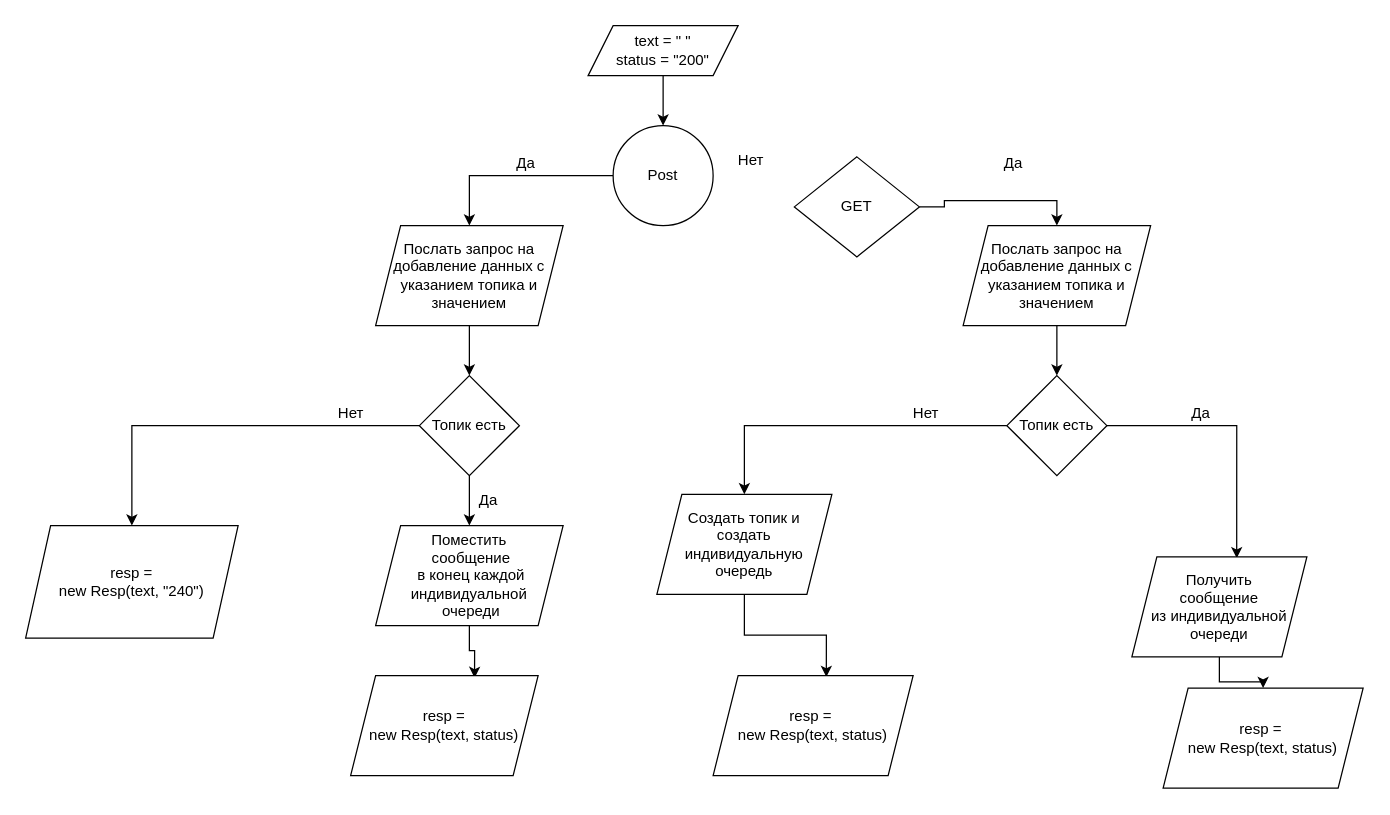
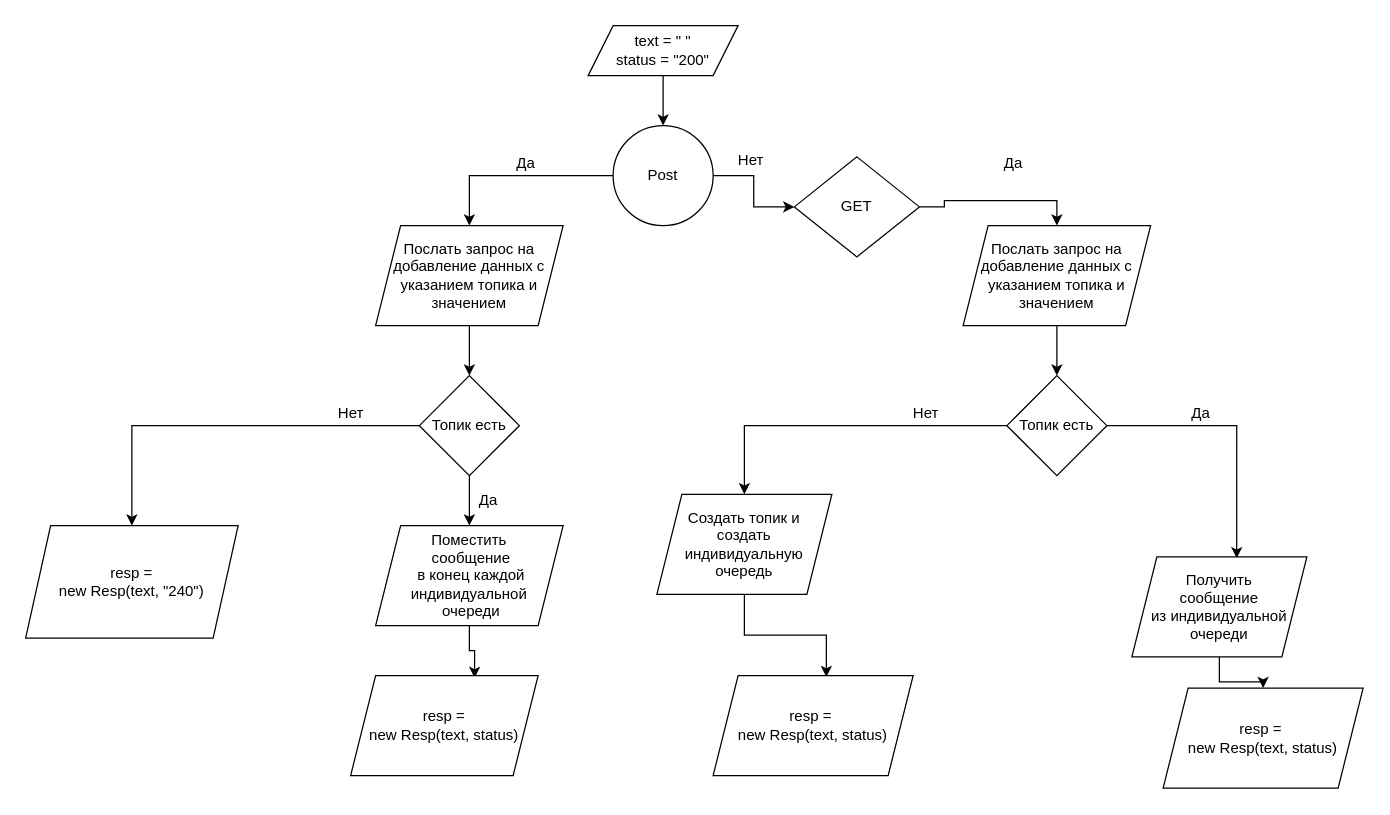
  <mxCell id="0" />
  <mxCell id="1" parent="0" />
  <mxCell id="2" style="edgeStyle=orthogonalEdgeStyle;rounded=0;orthogonalLoop=1;jettySize=auto;html=1;entryX=0.5;entryY=0;entryDx=0;entryDy=0;" edge="1" parent="1" source="3" target="6"><mxGeometry relative="1" as="geometry" /></mxCell>
  <mxCell id="3" value="text = &quot; &quot;&lt;br&gt;status = &quot;200&quot;" style="shape=parallelogram;perimeter=parallelogramPerimeter;whiteSpace=wrap;html=1;fixedSize=1;" vertex="1" parent="1"><mxGeometry x="470" y="20" width="120" height="40" as="geometry" /></mxCell>
  <mxCell id="4" value="" style="edgeStyle=orthogonalEdgeStyle;rounded=0;orthogonalLoop=1;jettySize=auto;html=1;entryX=0.5;entryY=0;entryDx=0;entryDy=0;" edge="1" parent="1" source="6" target="12"><mxGeometry relative="1" as="geometry"><mxPoint x="370" y="140" as="targetPoint" /></mxGeometry></mxCell>
+ <mxCell id="5" value="" style="edgeStyle=orthogonalEdgeStyle;rounded=0;orthogonalLoop=1;jettySize=auto;html=1;" edge="1" parent="1" source="6" target="21"><mxGeometry relative="1" as="geometry" /></mxCell>
  <mxCell id="6" value="Post" style="ellipse;whiteSpace=wrap;html=1;" vertex="1" parent="1"><mxGeometry x="490" y="100" width="80" height="80" as="geometry" /></mxCell>
  <mxCell id="7" value="" style="edgeStyle=orthogonalEdgeStyle;rounded=0;orthogonalLoop=1;jettySize=auto;html=1;" edge="1" parent="1"><mxGeometry relative="1" as="geometry"><mxPoint x="365" y="140" as="sourcePoint" /><mxPoint x="365" y="140" as="targetPoint" /></mxGeometry></mxCell>
  <mxCell id="8" style="edgeStyle=orthogonalEdgeStyle;rounded=0;orthogonalLoop=1;jettySize=auto;html=1;entryX=0.661;entryY=0.023;entryDx=0;entryDy=0;entryPerimeter=0;" edge="1" parent="1" source="9" target="11"><mxGeometry relative="1" as="geometry" /></mxCell>
  <mxCell id="9" value="Поместить&lt;br&gt;&amp;nbsp;сообщение&lt;br&gt;&amp;nbsp;в конец каждой индивидуальной&lt;br&gt;&amp;nbsp;очереди" style="shape=parallelogram;perimeter=parallelogramPerimeter;whiteSpace=wrap;html=1;fixedSize=1;" vertex="1" parent="1"><mxGeometry x="300" y="420" width="150" height="80" as="geometry" /></mxCell>
  <mxCell id="10" value="Да" style="text;html=1;align=center;verticalAlign=middle;resizable=0;points=[];autosize=1;strokeColor=none;fillColor=none;" vertex="1" parent="1"><mxGeometry x="405" y="120" width="30" height="20" as="geometry" /></mxCell>
  <mxCell id="11" value="resp = &lt;br&gt;new Resp(text, status)" style="shape=parallelogram;perimeter=parallelogramPerimeter;whiteSpace=wrap;html=1;fixedSize=1;" vertex="1" parent="1"><mxGeometry x="280" y="540" width="150" height="80" as="geometry" /></mxCell>
  <mxCell id="12" value="Послать запрос на добавление данных с указанием топика и значением" style="shape=parallelogram;perimeter=parallelogramPerimeter;whiteSpace=wrap;html=1;fixedSize=1;" vertex="1" parent="1"><mxGeometry x="300" y="180" width="150" height="80" as="geometry" /></mxCell>
  <mxCell id="13" style="edgeStyle=orthogonalEdgeStyle;rounded=0;orthogonalLoop=1;jettySize=auto;html=1;" edge="1" parent="1" source="12"><mxGeometry relative="1" as="geometry"><mxPoint x="375" y="260" as="sourcePoint" /><mxPoint x="375" as="targetPoint" y="300" /></mxGeometry></mxCell>
  <mxCell id="14" value="" style="edgeStyle=orthogonalEdgeStyle;rounded=0;orthogonalLoop=1;jettySize=auto;html=1;" edge="1" parent="1" source="16"><mxGeometry relative="1" as="geometry"><mxPoint x="375" y="420" as="targetPoint" /></mxGeometry></mxCell>
  <mxCell id="15" style="edgeStyle=orthogonalEdgeStyle;rounded=0;orthogonalLoop=1;jettySize=auto;html=1;" edge="1" parent="1" source="16" target="18"><mxGeometry relative="1" as="geometry" /></mxCell>
  <mxCell id="16" value="Топик есть" style="rhombus;whiteSpace=wrap;html=1;" vertex="1" parent="1"><mxGeometry x="335" width="80" height="80" as="geometry" y="300" /></mxCell>
  <mxCell id="17" value="Да" style="text;html=1;align=center;verticalAlign=middle;resizable=0;points=[];autosize=1;strokeColor=none;fillColor=none;" vertex="1" parent="1"><mxGeometry x="375" y="390" width="30" height="20" as="geometry" /></mxCell>
  <mxCell id="18" value="resp = &lt;br&gt;new Resp(text, &quot;240&quot;)" style="shape=parallelogram;perimeter=parallelogramPerimeter;whiteSpace=wrap;html=1;fixedSize=1;" vertex="1" parent="1"><mxGeometry x="20" y="420" width="170" height="90" as="geometry" /></mxCell>
  <mxCell id="19" value="Нет" style="text;html=1;align=center;verticalAlign=middle;resizable=0;points=[];autosize=1;strokeColor=none;fillColor=none;" vertex="1" parent="1"><mxGeometry x="260" y="320" width="40" height="20" as="geometry" /></mxCell>
  <mxCell id="20" style="edgeStyle=orthogonalEdgeStyle;rounded=0;orthogonalLoop=1;jettySize=auto;html=1;entryX=0.5;entryY=0;entryDx=0;entryDy=0;" edge="1" parent="1" source="21" target="25"><mxGeometry relative="1" as="geometry"><mxPoint x="869.96" y="180" as="targetPoint" /></mxGeometry></mxCell>
  <mxCell id="21" value="GET" style="rhombus;whiteSpace=wrap;html=1;" vertex="1" parent="1"><mxGeometry x="635" y="125" width="100" height="80" as="geometry" /></mxCell>
  <mxCell id="22" value="&lt;br&gt;Нет" style="text;html=1;align=center;verticalAlign=middle;resizable=0;points=[];autosize=1;strokeColor=none;fillColor=none;" vertex="1" parent="1"><mxGeometry x="580" y="105" width="40" height="30" as="geometry" /></mxCell>
  <mxCell id="23" value="Да" style="text;html=1;align=center;verticalAlign=middle;resizable=0;points=[];autosize=1;strokeColor=none;fillColor=none;" vertex="1" parent="1"><mxGeometry x="795" y="120" width="30" height="20" as="geometry" /></mxCell>
  <mxCell id="24" value="" style="edgeStyle=orthogonalEdgeStyle;rounded=0;orthogonalLoop=1;jettySize=auto;html=1;entryX=0.5;entryY=0;entryDx=0;entryDy=0;" edge="1" parent="1" source="25" target="28"><mxGeometry relative="1" as="geometry"><mxPoint x="845" y="340" as="targetPoint" /></mxGeometry></mxCell>
  <mxCell id="25" value="Послать запрос на добавление данных с указанием топика и значением" style="shape=parallelogram;perimeter=parallelogramPerimeter;whiteSpace=wrap;html=1;fixedSize=1;" vertex="1" parent="1"><mxGeometry x="770" y="180" width="150" height="80" as="geometry" /></mxCell>
  <mxCell id="26" style="edgeStyle=orthogonalEdgeStyle;rounded=0;orthogonalLoop=1;jettySize=auto;html=1;entryX=0.5;entryY=0;entryDx=0;entryDy=0;" edge="1" parent="1" source="28" target="30"><mxGeometry relative="1" as="geometry" /></mxCell>
  <mxCell id="27" style="edgeStyle=orthogonalEdgeStyle;rounded=0;orthogonalLoop=1;jettySize=auto;html=1;entryX=0.599;entryY=0.013;entryDx=0;entryDy=0;entryPerimeter=0;" edge="1" parent="1" source="28" target="33"><mxGeometry relative="1" as="geometry" /></mxCell>
  <mxCell id="28" value="Топик есть" style="rhombus;whiteSpace=wrap;html=1;" vertex="1" parent="1"><mxGeometry x="805" width="80" height="80" as="geometry" y="300" /></mxCell>
  <mxCell id="29" style="edgeStyle=orthogonalEdgeStyle;rounded=0;orthogonalLoop=1;jettySize=auto;html=1;entryX=0.566;entryY=0.013;entryDx=0;entryDy=0;entryPerimeter=0;" edge="1" parent="1" source="30" target="36"><mxGeometry relative="1" as="geometry" /></mxCell>
  <mxCell id="30" value="Создать топик и &lt;br&gt;создать индивидуальную очередь" style="shape=parallelogram;perimeter=parallelogramPerimeter;whiteSpace=wrap;html=1;fixedSize=1;" vertex="1" parent="1"><mxGeometry x="525" y="395" width="140" height="80" as="geometry" /></mxCell>
  <mxCell id="31" value="Нет" style="text;html=1;align=center;verticalAlign=middle;resizable=0;points=[];autosize=1;strokeColor=none;fillColor=none;" vertex="1" parent="1"><mxGeometry x="720" y="320" width="40" height="20" as="geometry" /></mxCell>
  <mxCell id="32" style="edgeStyle=orthogonalEdgeStyle;rounded=0;orthogonalLoop=1;jettySize=auto;html=1;entryX=0.5;entryY=0;entryDx=0;entryDy=0;" edge="1" parent="1" source="33" target="34"><mxGeometry relative="1" as="geometry" /></mxCell>
  <mxCell id="33" value="Получить &lt;br&gt;сообщение &lt;br&gt;из индивидуальной очереди" style="shape=parallelogram;perimeter=parallelogramPerimeter;whiteSpace=wrap;html=1;fixedSize=1;" vertex="1" parent="1"><mxGeometry x="905" y="445" width="140" height="80" as="geometry" /></mxCell>
  <mxCell id="34" value="resp =&amp;nbsp;&lt;br&gt;new Resp(text, status)" style="shape=parallelogram;perimeter=parallelogramPerimeter;whiteSpace=wrap;html=1;fixedSize=1;" vertex="1" parent="1"><mxGeometry x="930" y="550" width="160" height="80" as="geometry" /></mxCell>
  <mxCell id="35" value="Да" style="text;html=1;align=center;verticalAlign=middle;resizable=0;points=[];autosize=1;strokeColor=none;fillColor=none;" vertex="1" parent="1"><mxGeometry x="945" y="320" width="30" height="20" as="geometry" /></mxCell>
  <mxCell id="36" value="resp =&amp;nbsp;&lt;br&gt;new Resp(text, status)" style="shape=parallelogram;perimeter=parallelogramPerimeter;whiteSpace=wrap;html=1;fixedSize=1;" vertex="1" parent="1"><mxGeometry x="570" y="540" width="160" height="80" as="geometry" /></mxCell>
